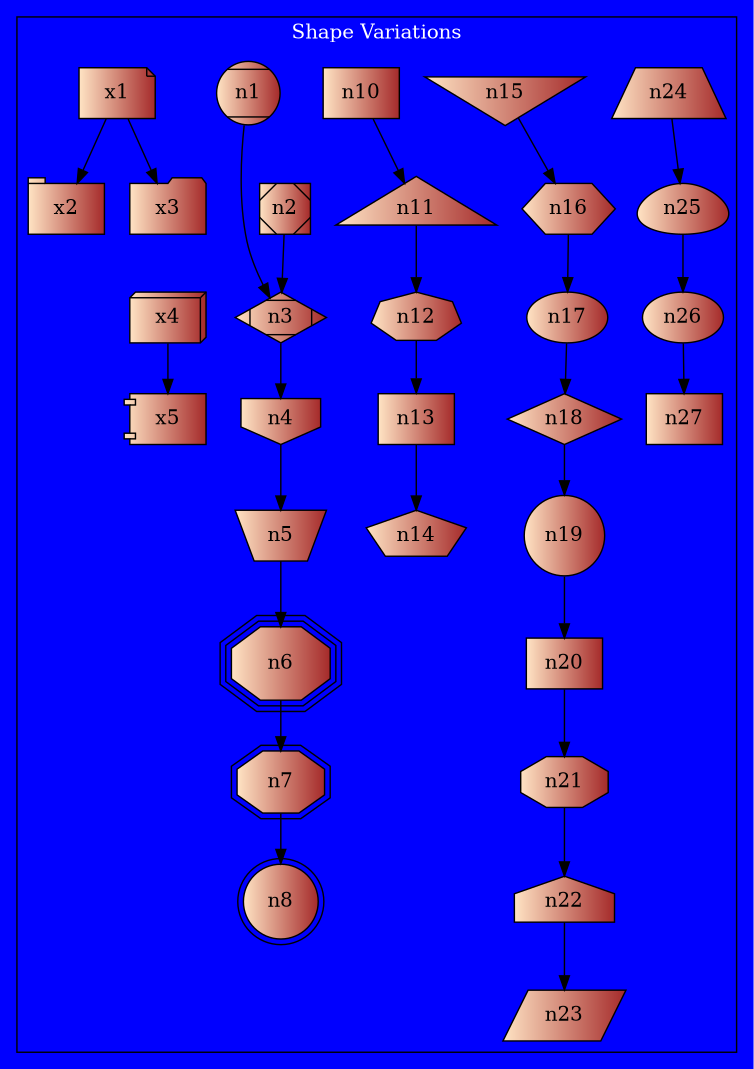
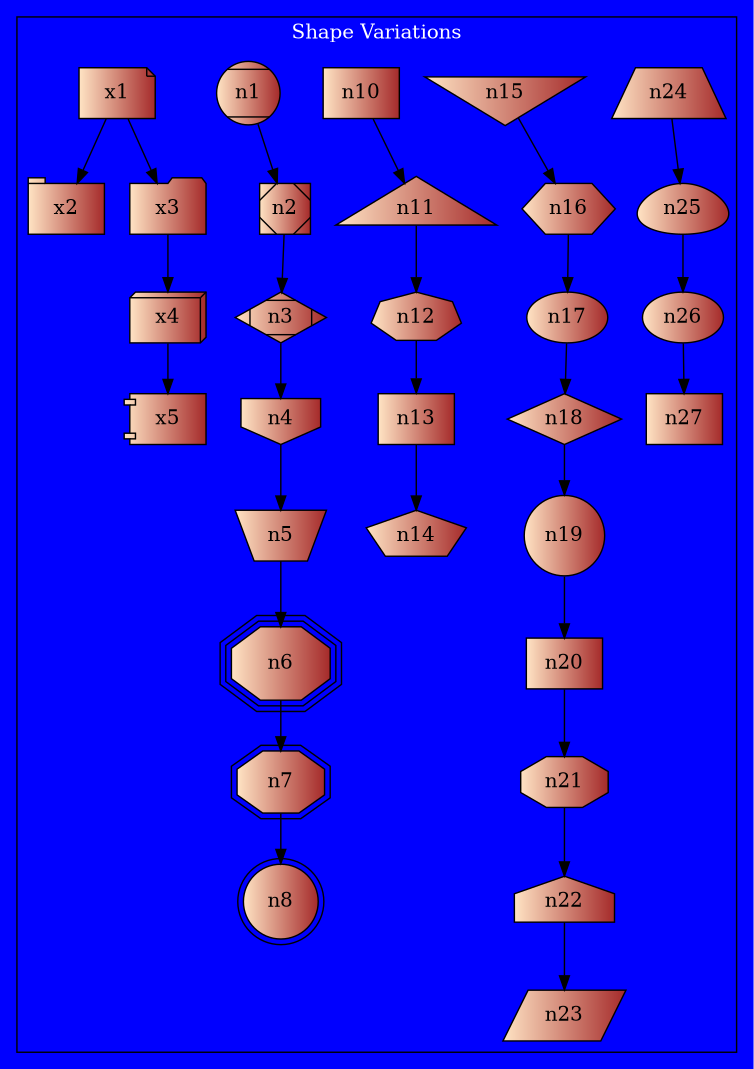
  digraph {
    bgcolor=blue
    node [fillcolor="bisque:brown" style=filled]
    n27 [shape=polygon]
    n26 [shape=oval]
    n25 [shape=egg]
    n24 [shape=trapezium]
    n23 [shape=parallelogram]
    n22 [shape=house]
    n21 [shape=octagon]
    n20 [shape=box]
    n19 [shape=circle]
    n18 [shape=diamond]
    n17 [shape=ellipse]
    n16 [shape=hexagon]
    n15 [shape=invtriangle]
    n14 [shape=pentagon]
    n13 [shape=rect]
    n12 [shape=septagon]
    n11 [shape=triangle]
    n10 [shape=rectangle]
    n8 [shape=doublecircle]
    n7 [shape=doubleoctagon]
    n6 [shape=tripleoctagon]
    n5 [shape=invtrapezium]
    n4 [shape=invhouse]
    n3 [shape=Mdiamond]
    n2 [shape=Msquare]
    n1 [shape=Mcircle]
    x1 [shape=note]
    x2 [shape=tab]
    x3 [shape=folder]
    x4 [shape=box3d]
    x5 [shape=component]
    subgraph cluster_1 {
      fontcolor=white
      label="Shape Variations"
      n27
      n26
      n25
      n24
      n23
      n22
      n21
      n20
      n19
      n18
      n17
      n16
      n15
      n14
      n13
      n12
      n11
      n10
      n8
      n7
      n6
      n5
      n4
      n3
      n2
      n1
      x1
      x2
      x3
      x4
      x5
    }
    n26 -> n27
    n25 -> n26
    n24 -> n25
    n22 -> n23
    n21 -> n22
    n20 -> n21
    n19 -> n20
    n18 -> n19
    n17 -> n18
    n16 -> n17
    n15 -> n16
    n13 -> n14
    n12 -> n13
    n11 -> n12
    n10 -> n11
    n7 -> n8
    n6 -> n7
    n5 -> n6
    n4 -> n5
    n3 -> n4
    n2 -> n3
-   n1 -> n3
+   n1 -> n2
    x1 -> x2
    x1 -> x3
+   x3 -> x4
    x4 -> x5
  }
